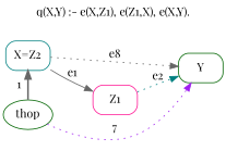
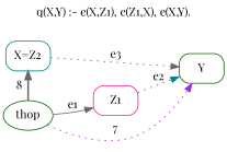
  strict digraph {
    fontname="Playfair Display"
    label="q(X,Y) :- e(X,Z1), e(Z1,X), e(X,Y)."
    labelloc=t
    rankdir=LR
    node [color=darkgreen fillcolor=white fontname="Playfair Display" shape=box style="rounded,filled"]
    edge [color=gray40 fontname="Playfair Display" style=dotted]
    Z1 [color=deeppink height=0.5 width=0.75]
    Y [height=0.5 width=0.75]
    n3 [color=teal height=0.5 label="X=Z2" width=0.75]
    thop [height=0.5 shape=oval style="filled,rounded" width=0.79437]
    Z1 -> Y [color=teal label=e2]
-   n3 -> Z1 [label=e1 style=solid]
-   n3 -> Y [label=e8]
+   thop -> Z1 [label=e1 style=solid]
+   n3 -> Y [label=e3]
    thop -> Y [color=purple constraint=false label=7]
-   thop -> n3 [constraint=false label=1 style=bold]
+   thop -> n3 [constraint=false label=8 style=bold]
  }
